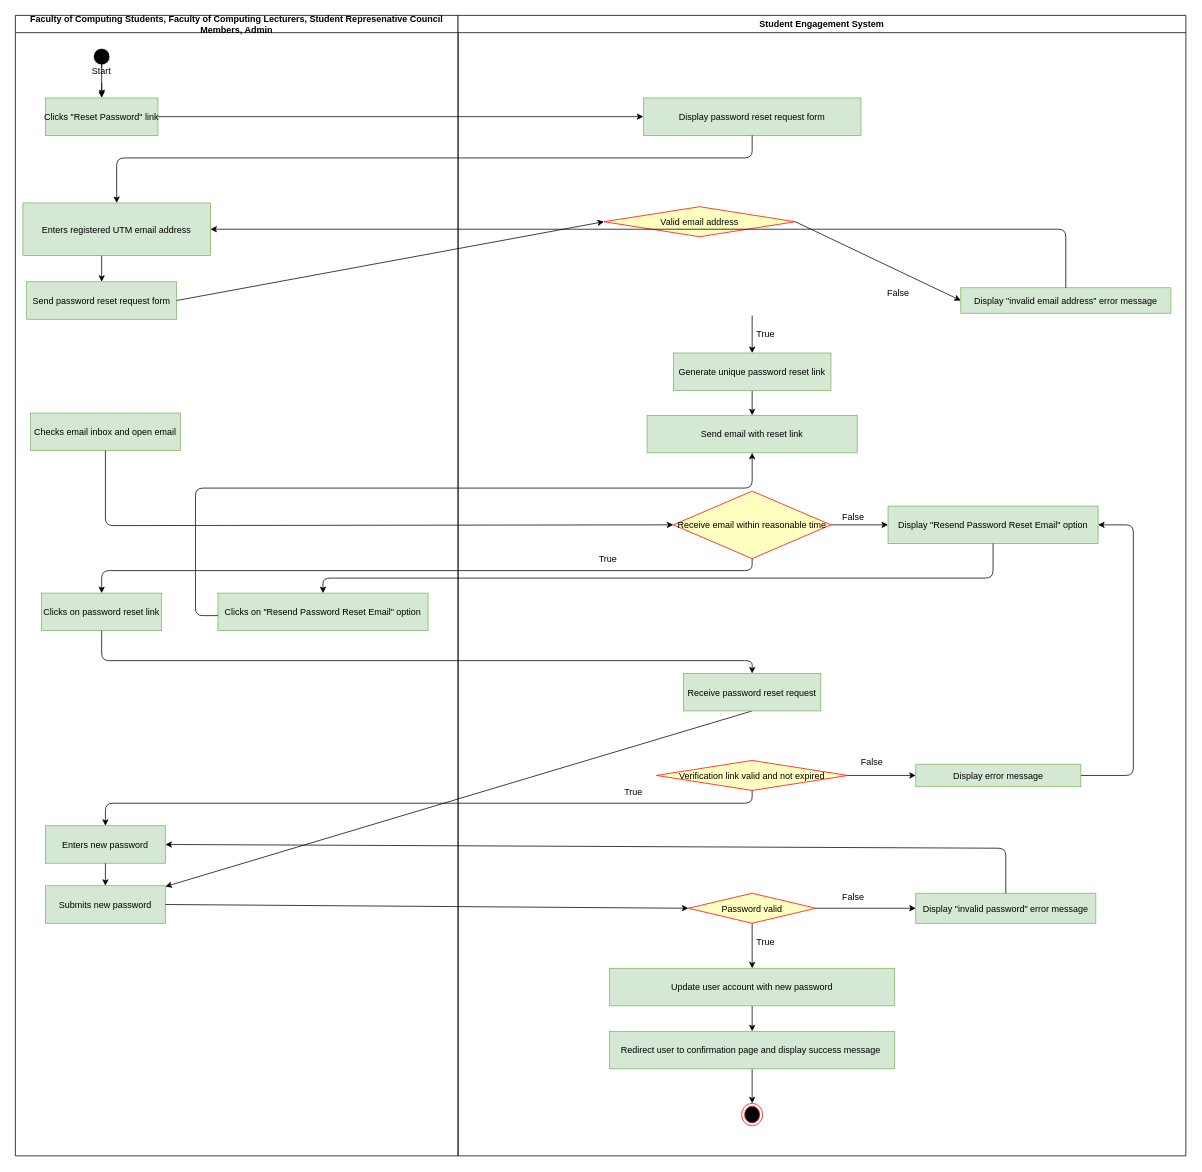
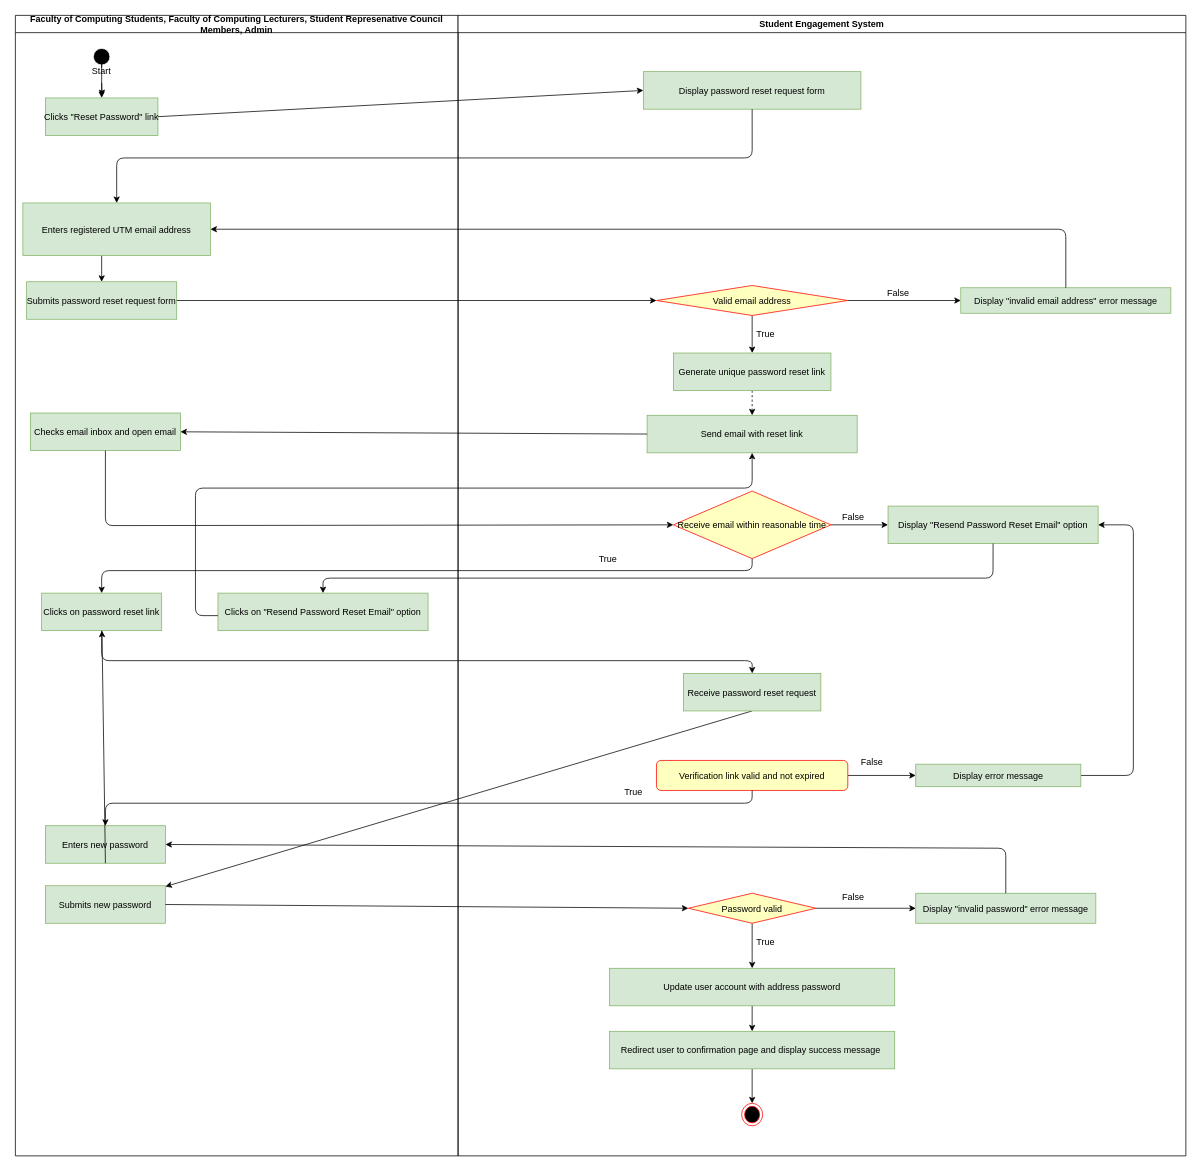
  <mxCell id="0" />
  <mxCell id="1" parent="0" />
  <mxCell id="2" value="Faculty of Computing Students, Faculty of Computing Lecturers, Student Represenative Council Members, Admin" style="swimlane;whiteSpace=wrap;fillColor=#FFFFFF;" parent="1" vertex="1"><mxGeometry x="20" y="20" width="590" height="1520" as="geometry" /></mxCell>
  <mxCell id="3" style="edgeStyle=none;html=1;exitX=0.5;exitY=1;exitDx=0;exitDy=0;entryX=0.504;entryY=-0.048;entryDx=0;entryDy=0;entryPerimeter=0;startArrow=none;" parent="2" source="11" target="5" edge="1"><mxGeometry relative="1" as="geometry" /></mxCell>
  <mxCell id="4" value="" style="ellipse;shape=startState;fillColor=#000000;strokeColor=#FFFFFF;" parent="2" vertex="1"><mxGeometry x="100" y="40" width="30" height="30" as="geometry" /></mxCell>
  <mxCell id="5" value="Clicks &quot;Reset Password&quot; link" style="fillColor=#d5e8d4;strokeColor=#82b366;" parent="2" vertex="1"><mxGeometry x="40" y="110" width="150" height="50" as="geometry" /></mxCell>
  <mxCell id="6" style="edgeStyle=none;html=1;entryX=0.5;entryY=0;entryDx=0;entryDy=0;exitX=0.42;exitY=0.993;exitDx=0;exitDy=0;exitPerimeter=0;" parent="2" source="7" target="8" edge="1"><mxGeometry relative="1" as="geometry"><mxPoint x="120" y="330" as="sourcePoint" /></mxGeometry></mxCell>
  <mxCell id="7" value="Enters registered UTM email address" style="fillColor=#d5e8d4;strokeColor=#82b366;" parent="2" vertex="1"><mxGeometry x="10" y="250" width="250" height="70" as="geometry" /></mxCell>
- <mxCell id="8" value="Send password reset request form" style="fillColor=#d5e8d4;strokeColor=#82b366;" parent="2" vertex="1"><mxGeometry x="15" y="355" width="200" height="50" as="geometry" /></mxCell>
+ <mxCell id="8" value="Submits password reset request form" style="fillColor=#d5e8d4;strokeColor=#82b366;" parent="2" vertex="1"><mxGeometry x="15" y="355" width="200" height="50" as="geometry" /></mxCell>
  <mxCell id="9" value="" style="edgeStyle=none;html=1;exitX=0.5;exitY=1;exitDx=0;exitDy=0;entryX=0.504;entryY=-0.048;entryDx=0;entryDy=0;entryPerimeter=0;endArrow=none;" parent="2" source="4" target="11" edge="1"><mxGeometry relative="1" as="geometry"><mxPoint x="135" y="2440" as="sourcePoint" /><mxPoint x="135.6" y="2477.6" as="targetPoint" /></mxGeometry></mxCell>
  <mxCell id="10" style="edgeStyle=none;html=1;exitX=0.5;exitY=0;exitDx=0;exitDy=0;entryX=0.5;entryY=0;entryDx=0;entryDy=0;" edge="1" parent="2" source="11" target="5"><mxGeometry relative="1" as="geometry" /></mxCell>
  <mxCell id="11" value="Start" style="text;strokeColor=none;align=center;fillColor=none;html=1;verticalAlign=middle;whiteSpace=wrap;rounded=0;" parent="2" vertex="1"><mxGeometry x="85" y="60" width="60" height="30" as="geometry" /></mxCell>
  <mxCell id="12" value="Checks email inbox and open email" style="fillColor=#d5e8d4;strokeColor=#82b366;" parent="2" vertex="1"><mxGeometry x="20" y="530" width="200" height="50" as="geometry" /></mxCell>
  <mxCell id="13" value="Clicks on password reset link" style="fillColor=#d5e8d4;strokeColor=#82b366;" parent="2" vertex="1"><mxGeometry x="35" y="770" width="160" height="50" as="geometry" /></mxCell>
  <mxCell id="14" value="Enters new password" style="fillColor=#d5e8d4;strokeColor=#82b366;" parent="2" vertex="1"><mxGeometry x="40" y="1080" width="160" height="50" as="geometry" /></mxCell>
  <mxCell id="15" value="Clicks on &quot;Resend Password Reset Email&quot; option" style="fillColor=#d5e8d4;strokeColor=#82b366;" vertex="1" parent="2"><mxGeometry x="270" y="770" width="280" height="50" as="geometry" /></mxCell>
  <mxCell id="16" value="Submits new password" style="fillColor=#d5e8d4;strokeColor=#82b366;" parent="2" vertex="1"><mxGeometry x="40" y="1160" width="160" height="50" as="geometry" /></mxCell>
- <mxCell id="17" style="edgeStyle=none;html=1;exitX=0.5;exitY=1;exitDx=0;exitDy=0;entryX=0.5;entryY=0;entryDx=0;entryDy=0;" edge="1" parent="2" source="14" target="16"><mxGeometry relative="1" as="geometry" /></mxCell>
+ <mxCell id="17" style="edgeStyle=none;html=1;exitX=0.5;exitY=1;exitDx=0;exitDy=0;" edge="1" parent="2" source="14" target="13"><mxGeometry relative="1" as="geometry" /></mxCell>
  <mxCell id="18" value="Student Engagement System" style="swimlane;whiteSpace=wrap;fillColor=#FFFFFF;" parent="1" vertex="1"><mxGeometry x="610" y="20" width="970" height="1520" as="geometry" /></mxCell>
  <mxCell id="19" style="edgeStyle=none;html=1;exitX=0.5;exitY=1;exitDx=0;exitDy=0;entryX=0.5;entryY=0;entryDx=0;entryDy=0;" parent="18" target="21" edge="1"><mxGeometry relative="1" as="geometry"><mxPoint x="391.94" y="400" as="sourcePoint" /></mxGeometry></mxCell>
- <mxCell id="20" style="edgeStyle=none;html=1;exitX=0.5;exitY=1;exitDx=0;exitDy=0;entryX=0.5;entryY=0;entryDx=0;entryDy=0;" edge="1" parent="18" source="21" target="28"><mxGeometry relative="1" as="geometry" /></mxCell>
+ <mxCell id="20" style="edgeStyle=none;html=1;exitX=0.5;exitY=1;exitDx=0;exitDy=0;entryX=0.5;entryY=0;entryDx=0;entryDy=0;dashed=1;" edge="1" parent="18" source="21" target="28"><mxGeometry relative="1" as="geometry" /></mxCell>
  <mxCell id="21" value="Generate unique password reset link" style="fillColor=#d5e8d4;strokeColor=#82b366;" parent="18" vertex="1"><mxGeometry x="286.97" y="450" width="210" height="50" as="geometry" /></mxCell>
  <mxCell id="22" value="Display &quot;invalid password&quot; error message" style="fillColor=#d5e8d4;strokeColor=#82b366;" parent="18" vertex="1"><mxGeometry x="610" y="1170" width="240" height="40" as="geometry" /></mxCell>
  <mxCell id="23" style="edgeStyle=none;html=1;exitX=1;exitY=0.5;exitDx=0;exitDy=0;entryX=0;entryY=0.5;entryDx=0;entryDy=0;" edge="1" parent="18" source="24" target="25"><mxGeometry relative="1" as="geometry" /></mxCell>
  <mxCell id="24" value="Receive email within reasonable time" style="rhombus;fillColor=#ffffc0;strokeColor=#ff0000;" vertex="1" parent="18"><mxGeometry x="286.94" y="634" width="210" height="90" as="geometry" /></mxCell>
  <mxCell id="25" value="Display &quot;Resend Password Reset Email&quot; option" style="fillColor=#d5e8d4;strokeColor=#82b366;" vertex="1" parent="18"><mxGeometry x="573.06" y="654" width="280" height="50" as="geometry" /></mxCell>
  <mxCell id="26" value="Display &quot;invalid email address&quot; error message" style="fillColor=#d5e8d4;strokeColor=#82b366;" vertex="1" parent="18"><mxGeometry x="670" y="363" width="280" height="34" as="geometry" /></mxCell>
- <mxCell id="27" value="Display password reset request form" style="fillColor=#d5e8d4;strokeColor=#82b366;" vertex="1" parent="18"><mxGeometry x="246.94" y="110" width="290" height="50" as="geometry" /></mxCell>
+ <mxCell id="27" value="Display password reset request form" style="fillColor=#d5e8d4;strokeColor=#82b366;" vertex="1" parent="18"><mxGeometry x="246.94" y="75" width="290" height="50" as="geometry" /></mxCell>
  <mxCell id="28" value="Send email with reset link" style="fillColor=#d5e8d4;strokeColor=#82b366;" parent="18" vertex="1"><mxGeometry x="251.94" y="533" width="280" height="50" as="geometry" /></mxCell>
  <mxCell id="29" style="edgeStyle=none;html=1;exitX=0.5;exitY=1;exitDx=0;exitDy=0;" edge="1" parent="18" source="30" target="16"><mxGeometry relative="1" as="geometry" /></mxCell>
  <mxCell id="30" value="Receive password reset request" style="fillColor=#d5e8d4;strokeColor=#82b366;" parent="18" vertex="1"><mxGeometry x="300.44" y="877" width="183.06" height="50" as="geometry" /></mxCell>
  <mxCell id="31" style="edgeStyle=none;html=1;exitX=1;exitY=0.5;exitDx=0;exitDy=0;entryX=0;entryY=0.5;entryDx=0;entryDy=0;" edge="1" parent="18" source="32" target="26"><mxGeometry relative="1" as="geometry" /></mxCell>
- <mxCell id="32" value="Valid email address" style="rhombus;fillColor=#ffffc0;strokeColor=#ff0000;" vertex="1" parent="18"><mxGeometry x="194.44" y="255" width="255" height="40" as="geometry" /></mxCell>
+ <mxCell id="32" value="Valid email address" style="rhombus;fillColor=#ffffc0;strokeColor=#ff0000;" vertex="1" parent="18"><mxGeometry x="264.44" y="360" width="255" height="40" as="geometry" /></mxCell>
  <mxCell id="33" style="edgeStyle=none;html=1;exitX=1;exitY=0.5;exitDx=0;exitDy=0;entryX=0;entryY=0.5;entryDx=0;entryDy=0;" edge="1" parent="18" source="34" target="37"><mxGeometry relative="1" as="geometry" /></mxCell>
- <mxCell id="34" value="Verification link valid and not expired" style="rhombus;fillColor=#ffffc0;strokeColor=#ff0000;" parent="18" vertex="1"><mxGeometry x="264.44" y="993" width="255" height="40" as="geometry" /></mxCell>
+ <mxCell id="34" value="Verification link valid and not expired" style="fillColor=#ffffc0;strokeColor=#ff0000;rounded=1;" parent="18" vertex="1"><mxGeometry x="264.44" y="993" width="255" height="40" as="geometry" /></mxCell>
  <mxCell id="35" value="False" style="text;strokeColor=none;align=center;fillColor=none;html=1;verticalAlign=middle;whiteSpace=wrap;rounded=0;" parent="18" vertex="1"><mxGeometry x="521.94" y="980" width="60" height="30" as="geometry" /></mxCell>
  <mxCell id="36" style="edgeStyle=none;html=1;exitX=1;exitY=0.5;exitDx=0;exitDy=0;entryX=1;entryY=0.5;entryDx=0;entryDy=0;" edge="1" parent="18" source="37" target="25"><mxGeometry relative="1" as="geometry"><Array as="points"><mxPoint x="900" y="1013" /><mxPoint x="900" y="679" /></Array></mxGeometry></mxCell>
  <mxCell id="37" value="Display error message" style="fillColor=#d5e8d4;strokeColor=#82b366;" parent="18" vertex="1"><mxGeometry x="610" y="998" width="220" height="30" as="geometry" /></mxCell>
  <mxCell id="38" style="edgeStyle=none;html=1;exitX=1;exitY=0.5;exitDx=0;exitDy=0;entryX=0;entryY=0.5;entryDx=0;entryDy=0;" edge="1" parent="18" source="40" target="22"><mxGeometry relative="1" as="geometry" /></mxCell>
  <mxCell id="39" style="edgeStyle=none;html=1;exitX=0.5;exitY=1;exitDx=0;exitDy=0;entryX=0.5;entryY=0;entryDx=0;entryDy=0;" edge="1" parent="18" source="40" target="42"><mxGeometry relative="1" as="geometry" /></mxCell>
  <mxCell id="40" value="Password valid" style="rhombus;fillColor=#ffffc0;strokeColor=#ff0000;" parent="18" vertex="1"><mxGeometry x="306.94" y="1170" width="170" height="40" as="geometry" /></mxCell>
  <mxCell id="41" style="edgeStyle=none;html=1;exitX=0.5;exitY=1;exitDx=0;exitDy=0;entryX=0.5;entryY=0;entryDx=0;entryDy=0;" edge="1" parent="18" source="42" target="44"><mxGeometry relative="1" as="geometry" /></mxCell>
- <mxCell id="42" value="Update user account with new password" style="fillColor=#d5e8d4;strokeColor=#82b366;" parent="18" vertex="1"><mxGeometry x="201.97" y="1270" width="380" height="50" as="geometry" /></mxCell>
+ <mxCell id="42" value="Update user account with address password" style="fillColor=#d5e8d4;strokeColor=#82b366;" parent="18" vertex="1"><mxGeometry x="201.97" y="1270" width="380" height="50" as="geometry" /></mxCell>
  <mxCell id="43" style="edgeStyle=none;html=1;exitX=0.5;exitY=1;exitDx=0;exitDy=0;entryX=0.5;entryY=0;entryDx=0;entryDy=0;" edge="1" parent="18" source="44" target="45"><mxGeometry relative="1" as="geometry" /></mxCell>
  <mxCell id="44" value="Redirect user to confirmation page and display success message " style="fillColor=#d5e8d4;strokeColor=#82b366;" vertex="1" parent="18"><mxGeometry x="201.94" y="1354" width="380" height="50" as="geometry" /></mxCell>
  <mxCell id="45" value="" style="ellipse;html=1;shape=endState;fillColor=#000000;strokeColor=#ff0000;" parent="18" vertex="1"><mxGeometry x="377.91" y="1450" width="28.06" height="30" as="geometry" /></mxCell>
  <mxCell id="46" value="True&lt;span style=&quot;color: rgba(0, 0, 0, 0); font-family: monospace; font-size: 0px; text-align: start;&quot;&gt;%3CmxGraphModel%3E%3Croot%3E%3CmxCell%20id%3D%220%22%2F%3E%3CmxCell%20id%3D%221%22%20parent%3D%220%22%2F%3E%3CmxCell%20id%3D%222%22%20value%3D%22False%22%20style%3D%22text%3BstrokeColor%3Dnone%3Balign%3Dcenter%3BfillColor%3Dnone%3Bhtml%3D1%3BverticalAlign%3Dmiddle%3BwhiteSpace%3Dwrap%3Brounded%3D0%3B%22%20vertex%3D%221%22%20parent%3D%221%22%3E%3CmxGeometry%20x%3D%22880%22%20y%3D%222781%22%20width%3D%2260%22%20height%3D%2230%22%20as%3D%22geometry%22%2F%3E%3C%2FmxCell%3E%3C%2Froot%3E%3C%2FmxGraphModel%3E&lt;/span&gt;" style="text;strokeColor=none;align=center;fillColor=none;html=1;verticalAlign=middle;whiteSpace=wrap;rounded=0;" vertex="1" parent="18"><mxGeometry x="380" y="410" width="60" height="30" as="geometry" /></mxCell>
  <mxCell id="47" value="True&lt;span style=&quot;color: rgba(0, 0, 0, 0); font-family: monospace; font-size: 0px; text-align: start;&quot;&gt;%3CmxGraphModel%3E%3Croot%3E%3CmxCell%20id%3D%220%22%2F%3E%3CmxCell%20id%3D%221%22%20parent%3D%220%22%2F%3E%3CmxCell%20id%3D%222%22%20value%3D%22False%22%20style%3D%22text%3BstrokeColor%3Dnone%3Balign%3Dcenter%3BfillColor%3Dnone%3Bhtml%3D1%3BverticalAlign%3Dmiddle%3BwhiteSpace%3Dwrap%3Brounded%3D0%3B%22%20vertex%3D%221%22%20parent%3D%221%22%3E%3CmxGeometry%20x%3D%22880%22%20y%3D%222781%22%20width%3D%2260%22%20height%3D%2230%22%20as%3D%22geometry%22%2F%3E%3C%2FmxCell%3E%3C%2Froot%3E%3C%2FmxGraphModel%3E&lt;/span&gt;" style="text;strokeColor=none;align=center;fillColor=none;html=1;verticalAlign=middle;whiteSpace=wrap;rounded=0;" vertex="1" parent="18"><mxGeometry x="380" y="1220" width="60" height="30" as="geometry" /></mxCell>
  <mxCell id="48" value="True&lt;span style=&quot;color: rgba(0, 0, 0, 0); font-family: monospace; font-size: 0px; text-align: start;&quot;&gt;%3CmxGraphModel%3E%3Croot%3E%3CmxCell%20id%3D%220%22%2F%3E%3CmxCell%20id%3D%221%22%20parent%3D%220%22%2F%3E%3CmxCell%20id%3D%222%22%20value%3D%22False%22%20style%3D%22text%3BstrokeColor%3Dnone%3Balign%3Dcenter%3BfillColor%3Dnone%3Bhtml%3D1%3BverticalAlign%3Dmiddle%3BwhiteSpace%3Dwrap%3Brounded%3D0%3B%22%20vertex%3D%221%22%20parent%3D%221%22%3E%3CmxGeometry%20x%3D%22880%22%20y%3D%222781%22%20width%3D%2260%22%20height%3D%2230%22%20as%3D%22geometry%22%2F%3E%3C%2FmxCell%3E%3C%2Froot%3E%3C%2FmxGraphModel%3E&lt;/span&gt;" style="text;strokeColor=none;align=center;fillColor=none;html=1;verticalAlign=middle;whiteSpace=wrap;rounded=0;" vertex="1" parent="18"><mxGeometry x="204.44" y="1020" width="60" height="30" as="geometry" /></mxCell>
  <mxCell id="49" value="False" style="text;strokeColor=none;align=center;fillColor=none;html=1;verticalAlign=middle;whiteSpace=wrap;rounded=0;" vertex="1" parent="18"><mxGeometry x="496.97" y="1160" width="60" height="30" as="geometry" /></mxCell>
  <mxCell id="50" value="False" style="text;strokeColor=none;align=center;fillColor=none;html=1;verticalAlign=middle;whiteSpace=wrap;rounded=0;" vertex="1" parent="18"><mxGeometry x="556.97" y="355" width="60" height="30" as="geometry" /></mxCell>
  <mxCell id="51" value="False" style="text;strokeColor=none;align=center;fillColor=none;html=1;verticalAlign=middle;whiteSpace=wrap;rounded=0;" vertex="1" parent="18"><mxGeometry x="496.94" y="654" width="60" height="30" as="geometry" /></mxCell>
  <mxCell id="52" value="True&lt;span style=&quot;color: rgba(0, 0, 0, 0); font-family: monospace; font-size: 0px; text-align: start;&quot;&gt;%3CmxGraphModel%3E%3Croot%3E%3CmxCell%20id%3D%220%22%2F%3E%3CmxCell%20id%3D%221%22%20parent%3D%220%22%2F%3E%3CmxCell%20id%3D%222%22%20value%3D%22False%22%20style%3D%22text%3BstrokeColor%3Dnone%3Balign%3Dcenter%3BfillColor%3Dnone%3Bhtml%3D1%3BverticalAlign%3Dmiddle%3BwhiteSpace%3Dwrap%3Brounded%3D0%3B%22%20vertex%3D%221%22%20parent%3D%221%22%3E%3CmxGeometry%20x%3D%22880%22%20y%3D%222781%22%20width%3D%2260%22%20height%3D%2230%22%20as%3D%22geometry%22%2F%3E%3C%2FmxCell%3E%3C%2Froot%3E%3C%2FmxGraphModel%3E&lt;/span&gt;" style="text;strokeColor=none;align=center;fillColor=none;html=1;verticalAlign=middle;whiteSpace=wrap;rounded=0;" vertex="1" parent="18"><mxGeometry x="170" y="710" width="60" height="30" as="geometry" /></mxCell>
  <mxCell id="53" style="edgeStyle=none;html=1;exitX=1;exitY=0.5;exitDx=0;exitDy=0;entryX=0;entryY=0.5;entryDx=0;entryDy=0;" edge="1" parent="1" source="5" target="27"><mxGeometry relative="1" as="geometry" /></mxCell>
  <mxCell id="54" style="edgeStyle=none;html=1;exitX=0.5;exitY=1;exitDx=0;exitDy=0;entryX=0.5;entryY=0;entryDx=0;entryDy=0;" edge="1" parent="1" source="27" target="7"><mxGeometry relative="1" as="geometry"><Array as="points"><mxPoint x="1002" y="210" /><mxPoint x="155" y="210" /></Array></mxGeometry></mxCell>
  <mxCell id="55" style="edgeStyle=none;html=1;exitX=1;exitY=0.5;exitDx=0;exitDy=0;entryX=0;entryY=0.5;entryDx=0;entryDy=0;" edge="1" parent="1" source="8" target="32"><mxGeometry relative="1" as="geometry" /></mxCell>
  <mxCell id="56" style="edgeStyle=none;html=1;exitX=0.5;exitY=0;exitDx=0;exitDy=0;entryX=1;entryY=0.5;entryDx=0;entryDy=0;" edge="1" parent="1" source="26" target="7"><mxGeometry relative="1" as="geometry"><Array as="points"><mxPoint x="1420" y="305" /></Array></mxGeometry></mxCell>
+ <mxCell id="57" style="edgeStyle=none;html=1;exitX=0;exitY=0.5;exitDx=0;exitDy=0;entryX=1;entryY=0.5;entryDx=0;entryDy=0;" edge="1" parent="1" source="28" target="12"><mxGeometry relative="1" as="geometry" /></mxCell>
  <mxCell id="58" style="edgeStyle=none;html=1;exitX=0.5;exitY=1;exitDx=0;exitDy=0;entryX=0;entryY=0.5;entryDx=0;entryDy=0;" edge="1" parent="1" source="12" target="24"><mxGeometry relative="1" as="geometry"><Array as="points"><mxPoint x="140" y="700" /></Array></mxGeometry></mxCell>
  <mxCell id="59" style="edgeStyle=none;html=1;exitX=0.5;exitY=1;exitDx=0;exitDy=0;entryX=0.5;entryY=0;entryDx=0;entryDy=0;" edge="1" parent="1" source="25" target="15"><mxGeometry relative="1" as="geometry"><Array as="points"><mxPoint x="1323" y="770" /><mxPoint x="430" y="770" /></Array></mxGeometry></mxCell>
  <mxCell id="60" style="edgeStyle=none;html=1;entryX=0.5;entryY=1;entryDx=0;entryDy=0;" edge="1" parent="1" target="28"><mxGeometry relative="1" as="geometry"><mxPoint x="290" y="820" as="sourcePoint" /><Array as="points"><mxPoint x="260" y="820" /><mxPoint x="260" y="650" /><mxPoint x="1002" y="650" /></Array></mxGeometry></mxCell>
  <mxCell id="61" style="edgeStyle=none;html=1;exitX=0.5;exitY=1;exitDx=0;exitDy=0;entryX=0.5;entryY=0;entryDx=0;entryDy=0;" edge="1" parent="1" source="24" target="13"><mxGeometry relative="1" as="geometry"><Array as="points"><mxPoint x="1002" y="760" /><mxPoint x="135" y="760" /></Array></mxGeometry></mxCell>
  <mxCell id="62" style="edgeStyle=none;html=1;exitX=0.5;exitY=1;exitDx=0;exitDy=0;entryX=0.5;entryY=0;entryDx=0;entryDy=0;" edge="1" parent="1" source="13" target="30"><mxGeometry relative="1" as="geometry"><Array as="points"><mxPoint x="135" y="880" /><mxPoint x="1002" y="880" /></Array></mxGeometry></mxCell>
  <mxCell id="63" style="edgeStyle=none;html=1;exitX=0.5;exitY=1;exitDx=0;exitDy=0;entryX=0.5;entryY=0;entryDx=0;entryDy=0;" edge="1" parent="1" source="34" target="14"><mxGeometry relative="1" as="geometry"><Array as="points"><mxPoint x="1002" y="1070" /><mxPoint x="140" y="1070" /></Array></mxGeometry></mxCell>
  <mxCell id="64" style="edgeStyle=none;html=1;exitX=1;exitY=0.5;exitDx=0;exitDy=0;entryX=0;entryY=0.5;entryDx=0;entryDy=0;" edge="1" parent="1" source="16" target="40"><mxGeometry relative="1" as="geometry" /></mxCell>
  <mxCell id="65" style="edgeStyle=none;html=1;exitX=0.5;exitY=0;exitDx=0;exitDy=0;entryX=1;entryY=0.5;entryDx=0;entryDy=0;" edge="1" parent="1" source="22" target="14"><mxGeometry relative="1" as="geometry"><Array as="points"><mxPoint x="1340" y="1130" /></Array></mxGeometry></mxCell>
